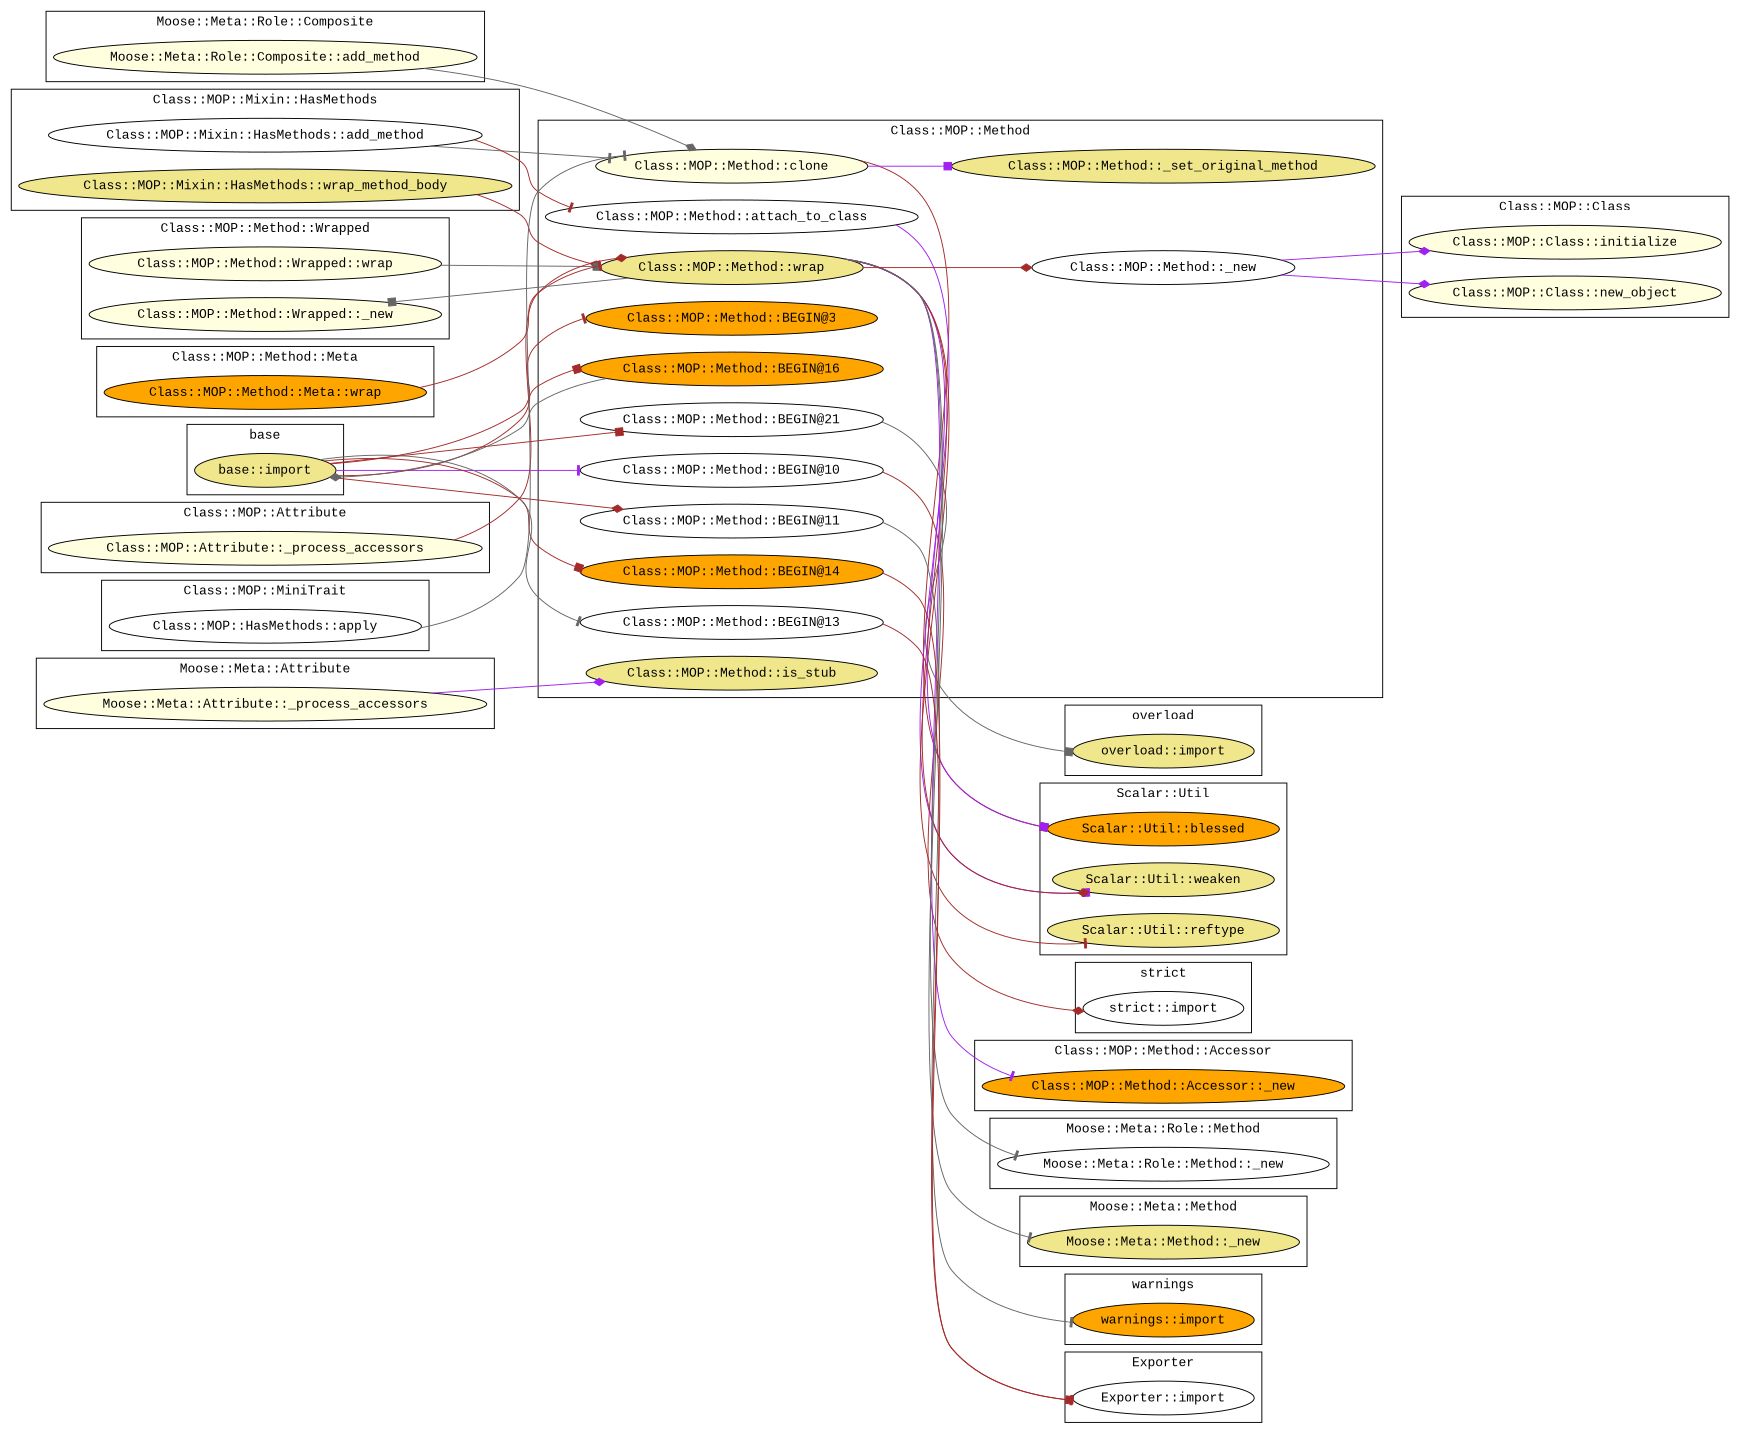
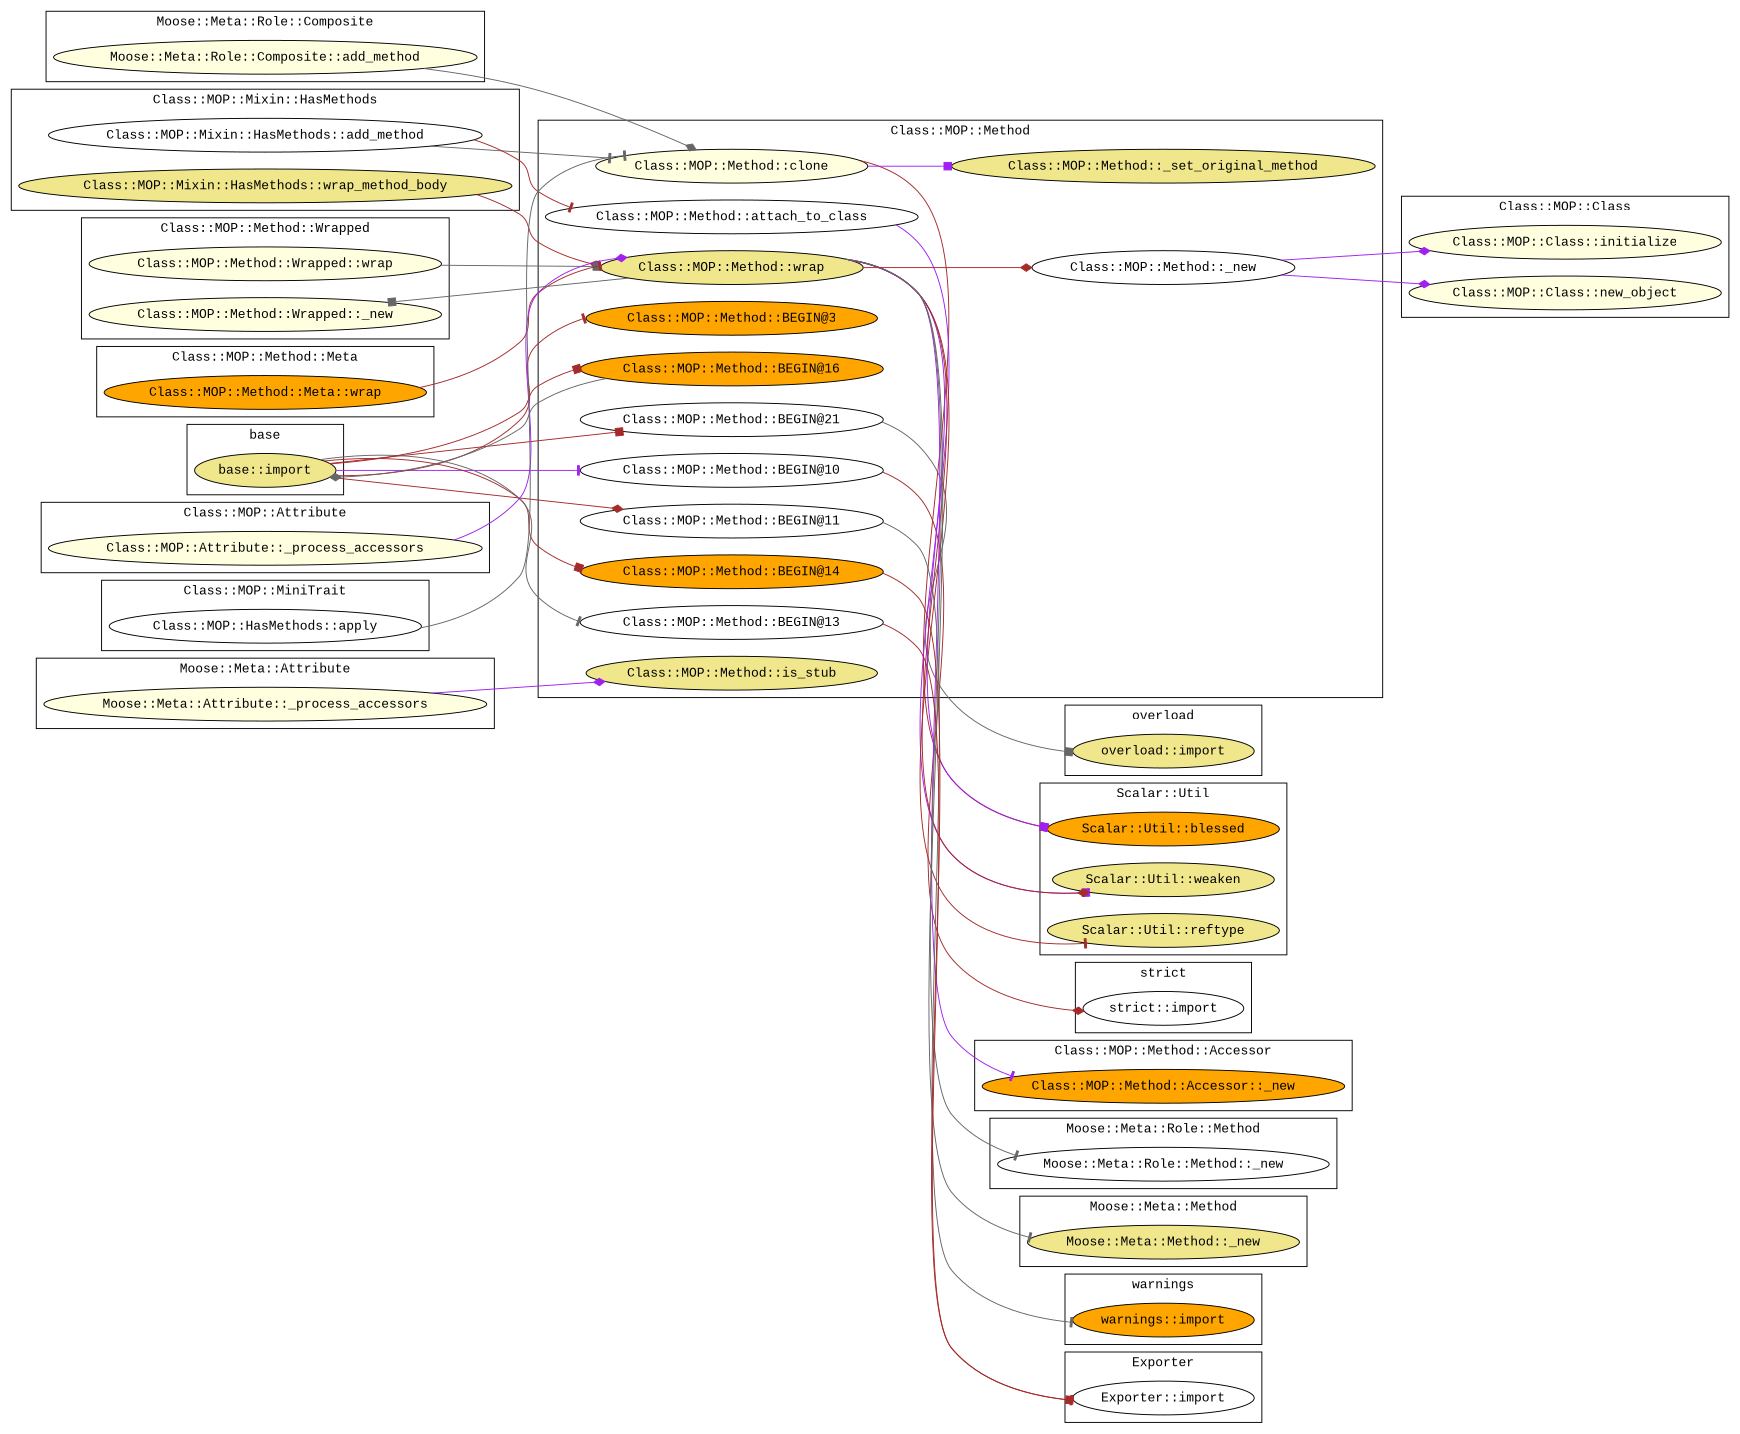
  digraph {
    fontname="Liberation Mono"
    rankdir=LR
    node [fillcolor=white fontname="Liberation Mono" style=filled]
    edge [arrowhead=tee color=brown fontname="Liberation Mono"]
    "warnings::import" [fillcolor=orange]
    "Moose::Meta::Role::Composite::add_method" [fillcolor=lightyellow]
    "Class::MOP::Mixin::HasMethods::add_method"
    "Class::MOP::Mixin::HasMethods::wrap_method_body" [fillcolor=khaki]
    "Scalar::Util::reftype" [fillcolor=khaki]
    "Scalar::Util::blessed" [fillcolor=orange]
    "Scalar::Util::weaken" [fillcolor=khaki]
    "Class::MOP::Method::Wrapped::wrap" [fillcolor=lightyellow]
    "Class::MOP::Method::Wrapped::_new" [fillcolor=lightyellow]
    "Class::MOP::Method::Accessor::_new" [fillcolor=orange]
    "Class::MOP::Method::Meta::wrap" [fillcolor=orange]
    "base::import" [fillcolor=khaki]
    "strict::import"
    "Class::MOP::Class::initialize" [fillcolor=lightyellow]
    "Class::MOP::Class::new_object" [fillcolor=lightyellow]
    "Moose::Meta::Role::Method::_new"
    "Moose::Meta::Method::_new" [fillcolor=khaki]
    "Exporter::import"
    "Class::MOP::Attribute::_process_accessors" [fillcolor=lightyellow]
    n20 [label="Class::MOP::HasMethods::apply"]
    "overload::import" [fillcolor=khaki]
    "Moose::Meta::Attribute::_process_accessors" [fillcolor=lightyellow]
    "Class::MOP::Method::BEGIN@21"
    "Class::MOP::Method::clone" [fillcolor=lightyellow]
    "Class::MOP::Method::_new"
    "Class::MOP::Method::BEGIN@10"
    "Class::MOP::Method::attach_to_class"
    "Class::MOP::Method::wrap" [fillcolor=khaki]
    "Class::MOP::Method::BEGIN@11"
    "Class::MOP::Method::BEGIN@14" [fillcolor=orange]
    "Class::MOP::Method::BEGIN@13"
    "Class::MOP::Method::BEGIN@3" [fillcolor=orange]
    "Class::MOP::Method::is_stub" [fillcolor=khaki]
    "Class::MOP::Method::BEGIN@16" [fillcolor=orange]
    "Class::MOP::Method::_set_original_method" [fillcolor=khaki]
    subgraph cluster_1 {
      label=warnings
      "warnings::import"
    }
    subgraph cluster_2 {
      label="Moose::Meta::Role::Composite"
      "Moose::Meta::Role::Composite::add_method"
    }
    subgraph cluster_3 {
      label="Class::MOP::Mixin::HasMethods"
      "Class::MOP::Mixin::HasMethods::add_method"
      "Class::MOP::Mixin::HasMethods::wrap_method_body"
    }
    subgraph cluster_4 {
      label="Scalar::Util"
      "Scalar::Util::reftype"
      "Scalar::Util::blessed"
      "Scalar::Util::weaken"
    }
    subgraph cluster_5 {
      label="Class::MOP::Method::Wrapped"
      "Class::MOP::Method::Wrapped::wrap"
      "Class::MOP::Method::Wrapped::_new"
    }
    subgraph cluster_6 {
      label="Class::MOP::Method::Accessor"
      "Class::MOP::Method::Accessor::_new"
    }
    subgraph cluster_7 {
      label="Class::MOP::Method::Meta"
      "Class::MOP::Method::Meta::wrap"
    }
    subgraph cluster_8 {
      label=base
      "base::import"
    }
    subgraph cluster_9 {
      label="strict"
      "strict::import"
    }
    subgraph cluster_10 {
      label="Class::MOP::Class"
      "Class::MOP::Class::initialize"
      "Class::MOP::Class::new_object"
    }
    subgraph cluster_11 {
      label="Moose::Meta::Role::Method"
      "Moose::Meta::Role::Method::_new"
    }
    subgraph cluster_12 {
      label="Moose::Meta::Method"
      "Moose::Meta::Method::_new"
    }
    subgraph cluster_13 {
      label=Exporter
      "Exporter::import"
    }
    subgraph cluster_14 {
      label="Class::MOP::Attribute"
      "Class::MOP::Attribute::_process_accessors"
    }
    subgraph cluster_15 {
      label="Class::MOP::MiniTrait"
      n20
    }
    subgraph cluster_16 {
      label=overload
      "overload::import"
    }
    subgraph cluster_17 {
      label="Moose::Meta::Attribute"
      "Moose::Meta::Attribute::_process_accessors"
    }
    subgraph cluster_18 {
      label="Class::MOP::Method"
      "Class::MOP::Method::BEGIN@21"
      "Class::MOP::Method::clone"
      "Class::MOP::Method::_new"
      "Class::MOP::Method::BEGIN@10"
      "Class::MOP::Method::attach_to_class"
      "Class::MOP::Method::wrap"
      "Class::MOP::Method::BEGIN@11"
      "Class::MOP::Method::BEGIN@14"
      "Class::MOP::Method::BEGIN@13"
      "Class::MOP::Method::BEGIN@3"
      "Class::MOP::Method::is_stub"
      "Class::MOP::Method::BEGIN@16"
      "Class::MOP::Method::_set_original_method"
    }
    "Moose::Meta::Role::Composite::add_method" -> "Class::MOP::Method::clone" [arrowhead=diamond color=gray40]
    "Class::MOP::Mixin::HasMethods::add_method" -> "Class::MOP::Method::clone" [color=gray40]
    "Class::MOP::Mixin::HasMethods::add_method" -> "Class::MOP::Method::attach_to_class"
    "Class::MOP::Mixin::HasMethods::wrap_method_body" -> "Class::MOP::Method::wrap" [arrowhead=diamond]
    "Class::MOP::Method::Wrapped::wrap" -> "Class::MOP::Method::wrap" [arrowhead=box color=gray40]
    "Class::MOP::Method::Meta::wrap" -> "Class::MOP::Method::wrap"
    "base::import" -> "Class::MOP::Method::BEGIN@21" [arrowhead=box]
    "base::import" -> "Class::MOP::Method::BEGIN@10" [color=purple]
    "base::import" -> "Class::MOP::Method::BEGIN@11" [arrowhead=diamond]
    "base::import" -> "Class::MOP::Method::BEGIN@14" [arrowhead=box]
    "base::import" -> "Class::MOP::Method::BEGIN@13" [color=gray40]
    "base::import" -> "Class::MOP::Method::BEGIN@3"
    "base::import" -> "Class::MOP::Method::BEGIN@16" [arrowhead=box]
-   "Class::MOP::Attribute::_process_accessors" -> "Class::MOP::Method::wrap" [arrowhead=diamond]
+   "Class::MOP::Attribute::_process_accessors" -> "Class::MOP::Method::wrap" [arrowhead=diamond color=purple]
    n20 -> "Class::MOP::Method::clone" [color=gray40]
    "Moose::Meta::Attribute::_process_accessors" -> "Class::MOP::Method::is_stub" [arrowhead=diamond color=purple]
    "Class::MOP::Method::BEGIN@21" -> "overload::import" [arrowhead=box color=gray40]
    "Class::MOP::Method::clone" -> "Scalar::Util::blessed" [arrowhead=box]
    "Class::MOP::Method::clone" -> "Class::MOP::Method::_set_original_method" [arrowhead=box color=purple]
    "Class::MOP::Method::_new" -> "Class::MOP::Class::initialize" [arrowhead=diamond color=purple]
    "Class::MOP::Method::_new" -> "Class::MOP::Class::new_object" [arrowhead=diamond color=purple]
    "Class::MOP::Method::BEGIN@10" -> "strict::import" [arrowhead=diamond]
    "Class::MOP::Method::attach_to_class" -> "Scalar::Util::weaken" [arrowhead=box color=purple]
    "Class::MOP::Method::wrap" -> "Scalar::Util::reftype"
    "Class::MOP::Method::wrap" -> "Scalar::Util::blessed" [arrowhead=box color=purple]
    "Class::MOP::Method::wrap" -> "Scalar::Util::weaken" [arrowhead=diamond]
    "Class::MOP::Method::wrap" -> "Class::MOP::Method::Wrapped::_new" [arrowhead=box color=gray40]
    "Class::MOP::Method::wrap" -> "Class::MOP::Method::Accessor::_new" [color=purple]
    "Class::MOP::Method::wrap" -> "Moose::Meta::Role::Method::_new" [color=gray40]
    "Class::MOP::Method::wrap" -> "Moose::Meta::Method::_new" [color=gray40]
    "Class::MOP::Method::wrap" -> "Class::MOP::Method::_new" [arrowhead=diamond]
    "Class::MOP::Method::BEGIN@11" -> "warnings::import" [color=gray40]
    "Class::MOP::Method::BEGIN@14" -> "Exporter::import" [arrowhead=box]
    "Class::MOP::Method::BEGIN@13" -> "Exporter::import"
    "Class::MOP::Method::BEGIN@16" -> "base::import" [arrowhead=diamond color=gray40]
  }
